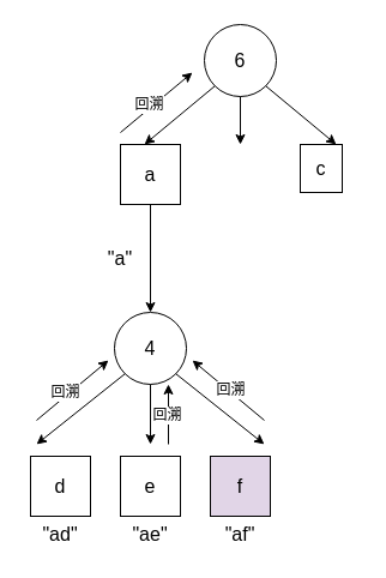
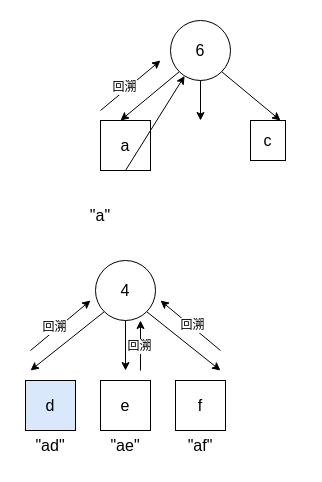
  <mxCell id="0" />
  <mxCell id="1" parent="0" />
  <mxCell id="2" value="" style="group" vertex="1" connectable="0" parent="1"><mxGeometry x="100" y="20" width="200" height="150" as="geometry" /></mxCell>
  <mxCell id="3" value="6" style="ellipse;whiteSpace=wrap;html=1;aspect=fixed;fontSize=16;" vertex="1" parent="2"><mxGeometry x="70" width="60" height="60" as="geometry" /></mxCell>
  <mxCell id="4" value="" style="endArrow=classic;html=1;fontSize=16;exitX=0;exitY=1;exitDx=0;exitDy=0;" edge="1" parent="2" source="3"><mxGeometry width="50" height="50" relative="1" as="geometry"><mxPoint x="50" y="170" as="sourcePoint" /><mxPoint x="20" y="100" as="targetPoint" /></mxGeometry></mxCell>
  <mxCell id="5" value="" style="endArrow=classic;html=1;fontSize=16;exitX=0.5;exitY=1;exitDx=0;exitDy=0;" edge="1" parent="2" source="3"><mxGeometry width="50" height="50" relative="1" as="geometry"><mxPoint x="60" y="310" as="sourcePoint" /><mxPoint x="100" y="100" as="targetPoint" /></mxGeometry></mxCell>
  <mxCell id="6" value="" style="endArrow=classic;html=1;fontSize=16;exitX=1;exitY=1;exitDx=0;exitDy=0;" edge="1" parent="2" source="3"><mxGeometry width="50" height="50" relative="1" as="geometry"><mxPoint x="100" y="120" as="sourcePoint" /><mxPoint x="180" y="100" as="targetPoint" /></mxGeometry></mxCell>
  <mxCell id="7" value="a" style="whiteSpace=wrap;html=1;aspect=fixed;fontSize=16;" vertex="1" parent="2"><mxGeometry y="100" width="50" height="50" as="geometry" /></mxCell>
  <mxCell id="8" value="c" style="whiteSpace=wrap;html=1;aspect=fixed;fontSize=16;" vertex="1" parent="2"><mxGeometry x="150" y="100" width="35" height="40" as="geometry" /></mxCell>
  <mxCell id="9" value="" style="group" vertex="1" connectable="0" parent="1"><mxGeometry x="25" y="260" width="200" height="150" as="geometry" /></mxCell>
  <mxCell id="10" value="4" style="ellipse;whiteSpace=wrap;html=1;aspect=fixed;fontSize=16;" vertex="1" parent="9"><mxGeometry x="70" width="60" height="60" as="geometry" /></mxCell>
  <mxCell id="11" value="" style="endArrow=classic;html=1;fontSize=16;exitX=0;exitY=1;exitDx=0;exitDy=0;" edge="1" parent="9" source="10"><mxGeometry width="50" height="50" relative="1" as="geometry"><mxPoint x="50" y="170" as="sourcePoint" /><mxPoint x="5" y="110" as="targetPoint" /></mxGeometry></mxCell>
  <mxCell id="12" value="" style="endArrow=classic;html=1;fontSize=16;exitX=0.5;exitY=1;exitDx=0;exitDy=0;" edge="1" parent="9" source="10"><mxGeometry width="50" height="50" relative="1" as="geometry"><mxPoint x="60" y="310" as="sourcePoint" /><mxPoint x="100" y="110" as="targetPoint" /></mxGeometry></mxCell>
  <mxCell id="13" value="" style="endArrow=classic;html=1;fontSize=16;exitX=1;exitY=1;exitDx=0;exitDy=0;" edge="1" parent="9" source="10"><mxGeometry width="50" height="50" relative="1" as="geometry"><mxPoint x="100" y="120" as="sourcePoint" /><mxPoint x="195" y="110" as="targetPoint" /></mxGeometry></mxCell>
- <mxCell id="14" value="d" style="whiteSpace=wrap;html=1;aspect=fixed;fontSize=16;" vertex="1" parent="9"><mxGeometry y="120" width="50" height="50" as="geometry" /></mxCell>
+ <mxCell id="14" value="d" style="whiteSpace=wrap;html=1;aspect=fixed;fontSize=16;fillColor=#dae8fc;" vertex="1" parent="9"><mxGeometry y="120" width="50" height="50" as="geometry" /></mxCell>
  <mxCell id="15" value="e" style="whiteSpace=wrap;html=1;aspect=fixed;fontSize=16;" vertex="1" parent="9"><mxGeometry x="75" y="120" width="50" height="50" as="geometry" /></mxCell>
- <mxCell id="16" value="f" style="whiteSpace=wrap;html=1;aspect=fixed;fontSize=16;fillColor=#e1d5e7;" vertex="1" parent="9"><mxGeometry x="150" y="120" width="50" height="50" as="geometry" /></mxCell>
+ <mxCell id="16" value="f" style="whiteSpace=wrap;html=1;aspect=fixed;fontSize=16;" vertex="1" parent="9"><mxGeometry x="150" y="120" width="50" height="50" as="geometry" /></mxCell>
  <mxCell id="17" value="" style="endArrow=classic;html=1;fontSize=16;" edge="1" parent="9"><mxGeometry width="50" height="50" relative="1" as="geometry"><mxPoint x="115" y="110" as="sourcePoint" /><mxPoint x="115" y="60" as="targetPoint" /></mxGeometry></mxCell>
  <mxCell id="18" value="回溯" style="edgeLabel;html=1;align=center;verticalAlign=middle;resizable=0;points=[];fontSize=12;" vertex="1" connectable="0" parent="17"><mxGeometry x="-0.123" y="-1" relative="1" as="geometry"><mxPoint x="-3" y="-3" as="offset" /></mxGeometry></mxCell>
  <mxCell id="19" value="" style="endArrow=classic;html=1;fontSize=16;" edge="1" parent="9"><mxGeometry width="50" height="50" relative="1" as="geometry"><mxPoint x="5" y="90" as="sourcePoint" /><mxPoint x="65" y="40" as="targetPoint" /></mxGeometry></mxCell>
  <mxCell id="20" value="回溯" style="edgeLabel;html=1;align=center;verticalAlign=middle;resizable=0;points=[];fontSize=12;" vertex="1" connectable="0" parent="19"><mxGeometry x="-0.123" y="-1" relative="1" as="geometry"><mxPoint x="-3" y="-3" as="offset" /></mxGeometry></mxCell>
- <mxCell id="21" style="edgeStyle=none;html=1;exitX=0.5;exitY=1;exitDx=0;exitDy=0;entryX=0.5;entryY=0;entryDx=0;entryDy=0;fontSize=16;" edge="1" parent="1" source="7" target="10"><mxGeometry relative="1" as="geometry" /></mxCell>
+ <mxCell id="21" style="edgeStyle=none;html=1;exitX=0.5;exitY=1;exitDx=0;exitDy=0;fontSize=16;" edge="1" parent="1" source="7" target="3"><mxGeometry relative="1" as="geometry" /></mxCell>
  <mxCell id="22" value="&quot;a&quot;" style="text;html=1;strokeColor=none;fillColor=none;align=center;verticalAlign=middle;whiteSpace=wrap;rounded=0;fontSize=16;" vertex="1" parent="1"><mxGeometry x="70" y="200" width="60" height="30" as="geometry" /></mxCell>
  <mxCell id="23" value="&quot;ad&quot;" style="text;html=1;strokeColor=none;fillColor=none;align=center;verticalAlign=middle;whiteSpace=wrap;rounded=0;fontSize=16;" vertex="1" parent="1"><mxGeometry x="20" y="430" width="60" height="30" as="geometry" /></mxCell>
  <mxCell id="24" value="&quot;ae&quot;" style="text;html=1;strokeColor=none;fillColor=none;align=center;verticalAlign=middle;whiteSpace=wrap;rounded=0;fontSize=16;" vertex="1" parent="1"><mxGeometry x="95" y="430" width="60" height="30" as="geometry" /></mxCell>
  <mxCell id="25" value="&quot;af&quot;" style="text;html=1;strokeColor=none;fillColor=none;align=center;verticalAlign=middle;whiteSpace=wrap;rounded=0;fontSize=16;" vertex="1" parent="1"><mxGeometry x="170" y="430" width="60" height="30" as="geometry" /></mxCell>
  <mxCell id="26" value="" style="endArrow=classic;html=1;fontSize=16;" edge="1" parent="1"><mxGeometry width="50" height="50" relative="1" as="geometry"><mxPoint x="220" y="350" as="sourcePoint" /><mxPoint x="160" y="300" as="targetPoint" /></mxGeometry></mxCell>
  <mxCell id="27" value="回溯" style="edgeLabel;html=1;align=center;verticalAlign=middle;resizable=0;points=[];fontSize=12;" vertex="1" connectable="0" parent="26"><mxGeometry x="-0.123" y="-1" relative="1" as="geometry"><mxPoint x="-3" y="-3" as="offset" /></mxGeometry></mxCell>
  <mxCell id="28" value="" style="endArrow=classic;html=1;fontSize=16;" edge="1" parent="1"><mxGeometry width="50" height="50" relative="1" as="geometry"><mxPoint x="100" y="110" as="sourcePoint" /><mxPoint x="160" y="60" as="targetPoint" /></mxGeometry></mxCell>
  <mxCell id="29" value="回溯" style="edgeLabel;html=1;align=center;verticalAlign=middle;resizable=0;points=[];fontSize=12;" vertex="1" connectable="0" parent="28"><mxGeometry x="-0.123" y="-1" relative="1" as="geometry"><mxPoint x="-3" y="-3" as="offset" /></mxGeometry></mxCell>
